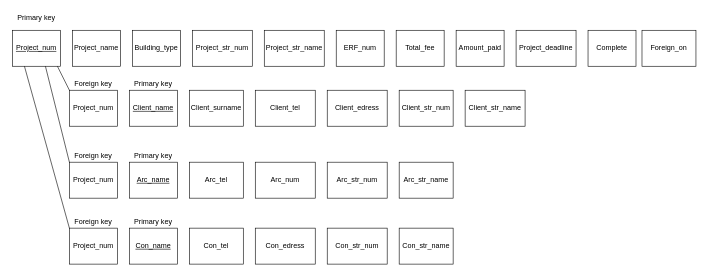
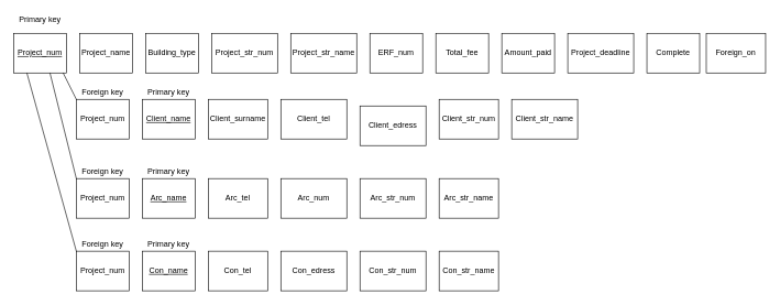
  <mxCell id="0" />
  <mxCell id="1" parent="0" />
  <mxCell id="2" value="&lt;u&gt;Project_num&lt;/u&gt;" style="rounded=0;whiteSpace=wrap;html=1;" parent="1" vertex="1"><mxGeometry x="20" y="50" width="80" height="60" as="geometry" /></mxCell>
  <mxCell id="3" value="Project_name" style="rounded=0;whiteSpace=wrap;html=1;" parent="1" vertex="1"><mxGeometry x="120" y="50" width="80" height="60" as="geometry" /></mxCell>
  <mxCell id="4" value="Building_type" style="rounded=0;whiteSpace=wrap;html=1;" parent="1" vertex="1"><mxGeometry x="220" y="50" width="80" height="60" as="geometry" /></mxCell>
  <mxCell id="5" value="Foreign_on" style="rounded=0;whiteSpace=wrap;html=1;" parent="1" vertex="1"><mxGeometry x="1070" y="50" width="90" height="60" as="geometry" /></mxCell>
  <mxCell id="6" value="Complete" style="rounded=0;whiteSpace=wrap;html=1;" parent="1" vertex="1"><mxGeometry x="980" y="50" width="80" height="60" as="geometry" /></mxCell>
  <mxCell id="7" value="Project_deadline" style="rounded=0;whiteSpace=wrap;html=1;" parent="1" vertex="1"><mxGeometry x="860" y="50" width="100" height="60" as="geometry" /></mxCell>
  <mxCell id="8" value="Amount_paid" style="rounded=0;whiteSpace=wrap;html=1;" parent="1" vertex="1"><mxGeometry x="760" y="50" width="80" height="60" as="geometry" /></mxCell>
  <mxCell id="9" value="Total_fee" style="rounded=0;whiteSpace=wrap;html=1;" parent="1" vertex="1"><mxGeometry x="660" y="50" width="80" height="60" as="geometry" /></mxCell>
  <mxCell id="10" value="ERF_num" style="rounded=0;whiteSpace=wrap;html=1;" parent="1" vertex="1"><mxGeometry x="560" y="50" width="80" height="60" as="geometry" /></mxCell>
  <mxCell id="11" value="Project_str_name" style="rounded=0;whiteSpace=wrap;html=1;" parent="1" vertex="1"><mxGeometry x="440" y="50" width="100" height="60" as="geometry" /></mxCell>
  <mxCell id="12" value="Project_str_num" style="rounded=0;whiteSpace=wrap;html=1;" parent="1" vertex="1"><mxGeometry x="320" y="50" width="100" height="60" as="geometry" /></mxCell>
  <mxCell id="13" value="" style="endArrow=none;html=1;exitX=0;exitY=0;exitDx=0;exitDy=0;" parent="1" source="14" edge="1"><mxGeometry width="50" height="50" relative="1" as="geometry"><mxPoint x="75" y="180" as="sourcePoint" /><mxPoint x="95" y="110" as="targetPoint" /></mxGeometry></mxCell>
  <mxCell id="14" value="Project_num" style="rounded=0;whiteSpace=wrap;html=1;" parent="1" vertex="1"><mxGeometry x="115" y="150" width="80" height="60" as="geometry" /></mxCell>
  <mxCell id="15" value="&lt;u&gt;Client_name&lt;/u&gt;" style="rounded=0;whiteSpace=wrap;html=1;" parent="1" vertex="1"><mxGeometry x="215" y="150" width="80" height="60" as="geometry" /></mxCell>
  <mxCell id="16" value="Client_surname" style="rounded=0;whiteSpace=wrap;html=1;" parent="1" vertex="1"><mxGeometry x="315" y="150" width="90" height="60" as="geometry" /></mxCell>
  <mxCell id="17" value="Client_str_name" style="rounded=0;whiteSpace=wrap;html=1;" parent="1" vertex="1"><mxGeometry x="775" y="150" width="100" height="60" as="geometry" /></mxCell>
  <mxCell id="18" value="Client_str_num" style="rounded=0;whiteSpace=wrap;html=1;" parent="1" vertex="1"><mxGeometry x="665" y="150" width="90" height="60" as="geometry" /></mxCell>
- <mxCell id="19" value="Client_edress" style="rounded=0;whiteSpace=wrap;html=1;" parent="1" vertex="1"><mxGeometry x="545" y="150" width="100" height="60" as="geometry" /></mxCell>
+ <mxCell id="19" value="Client_edress" style="rounded=0;whiteSpace=wrap;html=1;" parent="1" vertex="1"><mxGeometry x="545" y="160" width="100" height="60" as="geometry" /></mxCell>
  <mxCell id="20" value="Client_tel" style="rounded=0;whiteSpace=wrap;html=1;" parent="1" vertex="1"><mxGeometry x="425" y="150" width="100" height="60" as="geometry" /></mxCell>
  <mxCell id="21" value="Project_num" style="rounded=0;whiteSpace=wrap;html=1;" parent="1" vertex="1"><mxGeometry x="115" y="270" width="80" height="60" as="geometry" /></mxCell>
  <mxCell id="22" value="&lt;u&gt;Arc_name&lt;/u&gt;" style="rounded=0;whiteSpace=wrap;html=1;" parent="1" vertex="1"><mxGeometry x="215" y="270" width="80" height="60" as="geometry" /></mxCell>
  <mxCell id="23" value="Arc_tel" style="rounded=0;whiteSpace=wrap;html=1;" parent="1" vertex="1"><mxGeometry x="315" y="270" width="90" height="60" as="geometry" /></mxCell>
  <mxCell id="24" value="Arc_str_name" style="rounded=0;whiteSpace=wrap;html=1;" parent="1" vertex="1"><mxGeometry x="665" y="270" width="90" height="60" as="geometry" /></mxCell>
  <mxCell id="25" value="Arc_str_num" style="rounded=0;whiteSpace=wrap;html=1;" parent="1" vertex="1"><mxGeometry x="545" y="270" width="100" height="60" as="geometry" /></mxCell>
  <mxCell id="26" value="Arc_num" style="rounded=0;whiteSpace=wrap;html=1;" parent="1" vertex="1"><mxGeometry x="425" y="270" width="100" height="60" as="geometry" /></mxCell>
  <mxCell id="27" value="" style="endArrow=none;html=1;exitX=0;exitY=0;exitDx=0;exitDy=0;" parent="1" source="21" edge="1"><mxGeometry width="50" height="50" relative="1" as="geometry"><mxPoint x="15" y="110" as="sourcePoint" /><mxPoint x="75" y="110" as="targetPoint" /></mxGeometry></mxCell>
  <mxCell id="28" value="Project_num" style="rounded=0;whiteSpace=wrap;html=1;" parent="1" vertex="1"><mxGeometry x="115" y="380" width="80" height="60" as="geometry" /></mxCell>
  <mxCell id="29" value="&lt;u&gt;Con_name&lt;/u&gt;" style="rounded=0;whiteSpace=wrap;html=1;" parent="1" vertex="1"><mxGeometry x="215" y="380" width="80" height="60" as="geometry" /></mxCell>
  <mxCell id="30" value="Con_tel" style="rounded=0;whiteSpace=wrap;html=1;" parent="1" vertex="1"><mxGeometry x="315" y="380" width="90" height="60" as="geometry" /></mxCell>
  <mxCell id="31" value="Con_str_name" style="rounded=0;whiteSpace=wrap;html=1;" parent="1" vertex="1"><mxGeometry x="665" y="380" width="90" height="60" as="geometry" /></mxCell>
  <mxCell id="32" value="Con_str_num" style="rounded=0;whiteSpace=wrap;html=1;" parent="1" vertex="1"><mxGeometry x="545" y="380" width="100" height="60" as="geometry" /></mxCell>
  <mxCell id="33" value="Con_edress" style="rounded=0;whiteSpace=wrap;html=1;" parent="1" vertex="1"><mxGeometry x="425" y="380" width="100" height="60" as="geometry" /></mxCell>
  <mxCell id="34" value="" style="endArrow=none;html=1;exitX=0;exitY=0;exitDx=0;exitDy=0;entryX=0.25;entryY=1;entryDx=0;entryDy=0;" parent="1" source="28" target="2" edge="1"><mxGeometry width="50" height="50" relative="1" as="geometry"><mxPoint y="110" as="sourcePoint" x="5" /><mxPoint x="55" y="60" as="targetPoint" /></mxGeometry></mxCell>
  <mxCell id="35" value="Primary key" style="text;html=1;strokeColor=none;fillColor=none;align=center;verticalAlign=middle;whiteSpace=wrap;rounded=0;" vertex="1" parent="1"><mxGeometry x="20" y="20" width="80" height="20" as="geometry" /></mxCell>
  <mxCell id="36" value="Primary key" style="text;html=1;strokeColor=none;fillColor=none;align=center;verticalAlign=middle;whiteSpace=wrap;rounded=0;" vertex="1" parent="1"><mxGeometry x="215" y="130" width="80" height="20" as="geometry" /></mxCell>
  <mxCell id="37" value="Primary key" style="text;html=1;strokeColor=none;fillColor=none;align=center;verticalAlign=middle;whiteSpace=wrap;rounded=0;" vertex="1" parent="1"><mxGeometry x="215" y="250" width="80" height="20" as="geometry" /></mxCell>
  <mxCell id="38" value="Primary key" style="text;html=1;strokeColor=none;fillColor=none;align=center;verticalAlign=middle;whiteSpace=wrap;rounded=0;" vertex="1" parent="1"><mxGeometry x="215" y="360" width="80" height="20" as="geometry" /></mxCell>
  <mxCell id="39" value="Foreign key" style="text;html=1;strokeColor=none;fillColor=none;align=center;verticalAlign=middle;whiteSpace=wrap;rounded=0;" vertex="1" parent="1"><mxGeometry x="115" y="130" width="80" height="20" as="geometry" /></mxCell>
  <mxCell id="40" value="Foreign key" style="text;html=1;strokeColor=none;fillColor=none;align=center;verticalAlign=middle;whiteSpace=wrap;rounded=0;" vertex="1" parent="1"><mxGeometry x="115" y="250" width="80" height="20" as="geometry" /></mxCell>
  <mxCell id="41" value="Foreign key" style="text;html=1;strokeColor=none;fillColor=none;align=center;verticalAlign=middle;whiteSpace=wrap;rounded=0;" vertex="1" parent="1"><mxGeometry x="115" y="360" width="80" height="20" as="geometry" /></mxCell>
